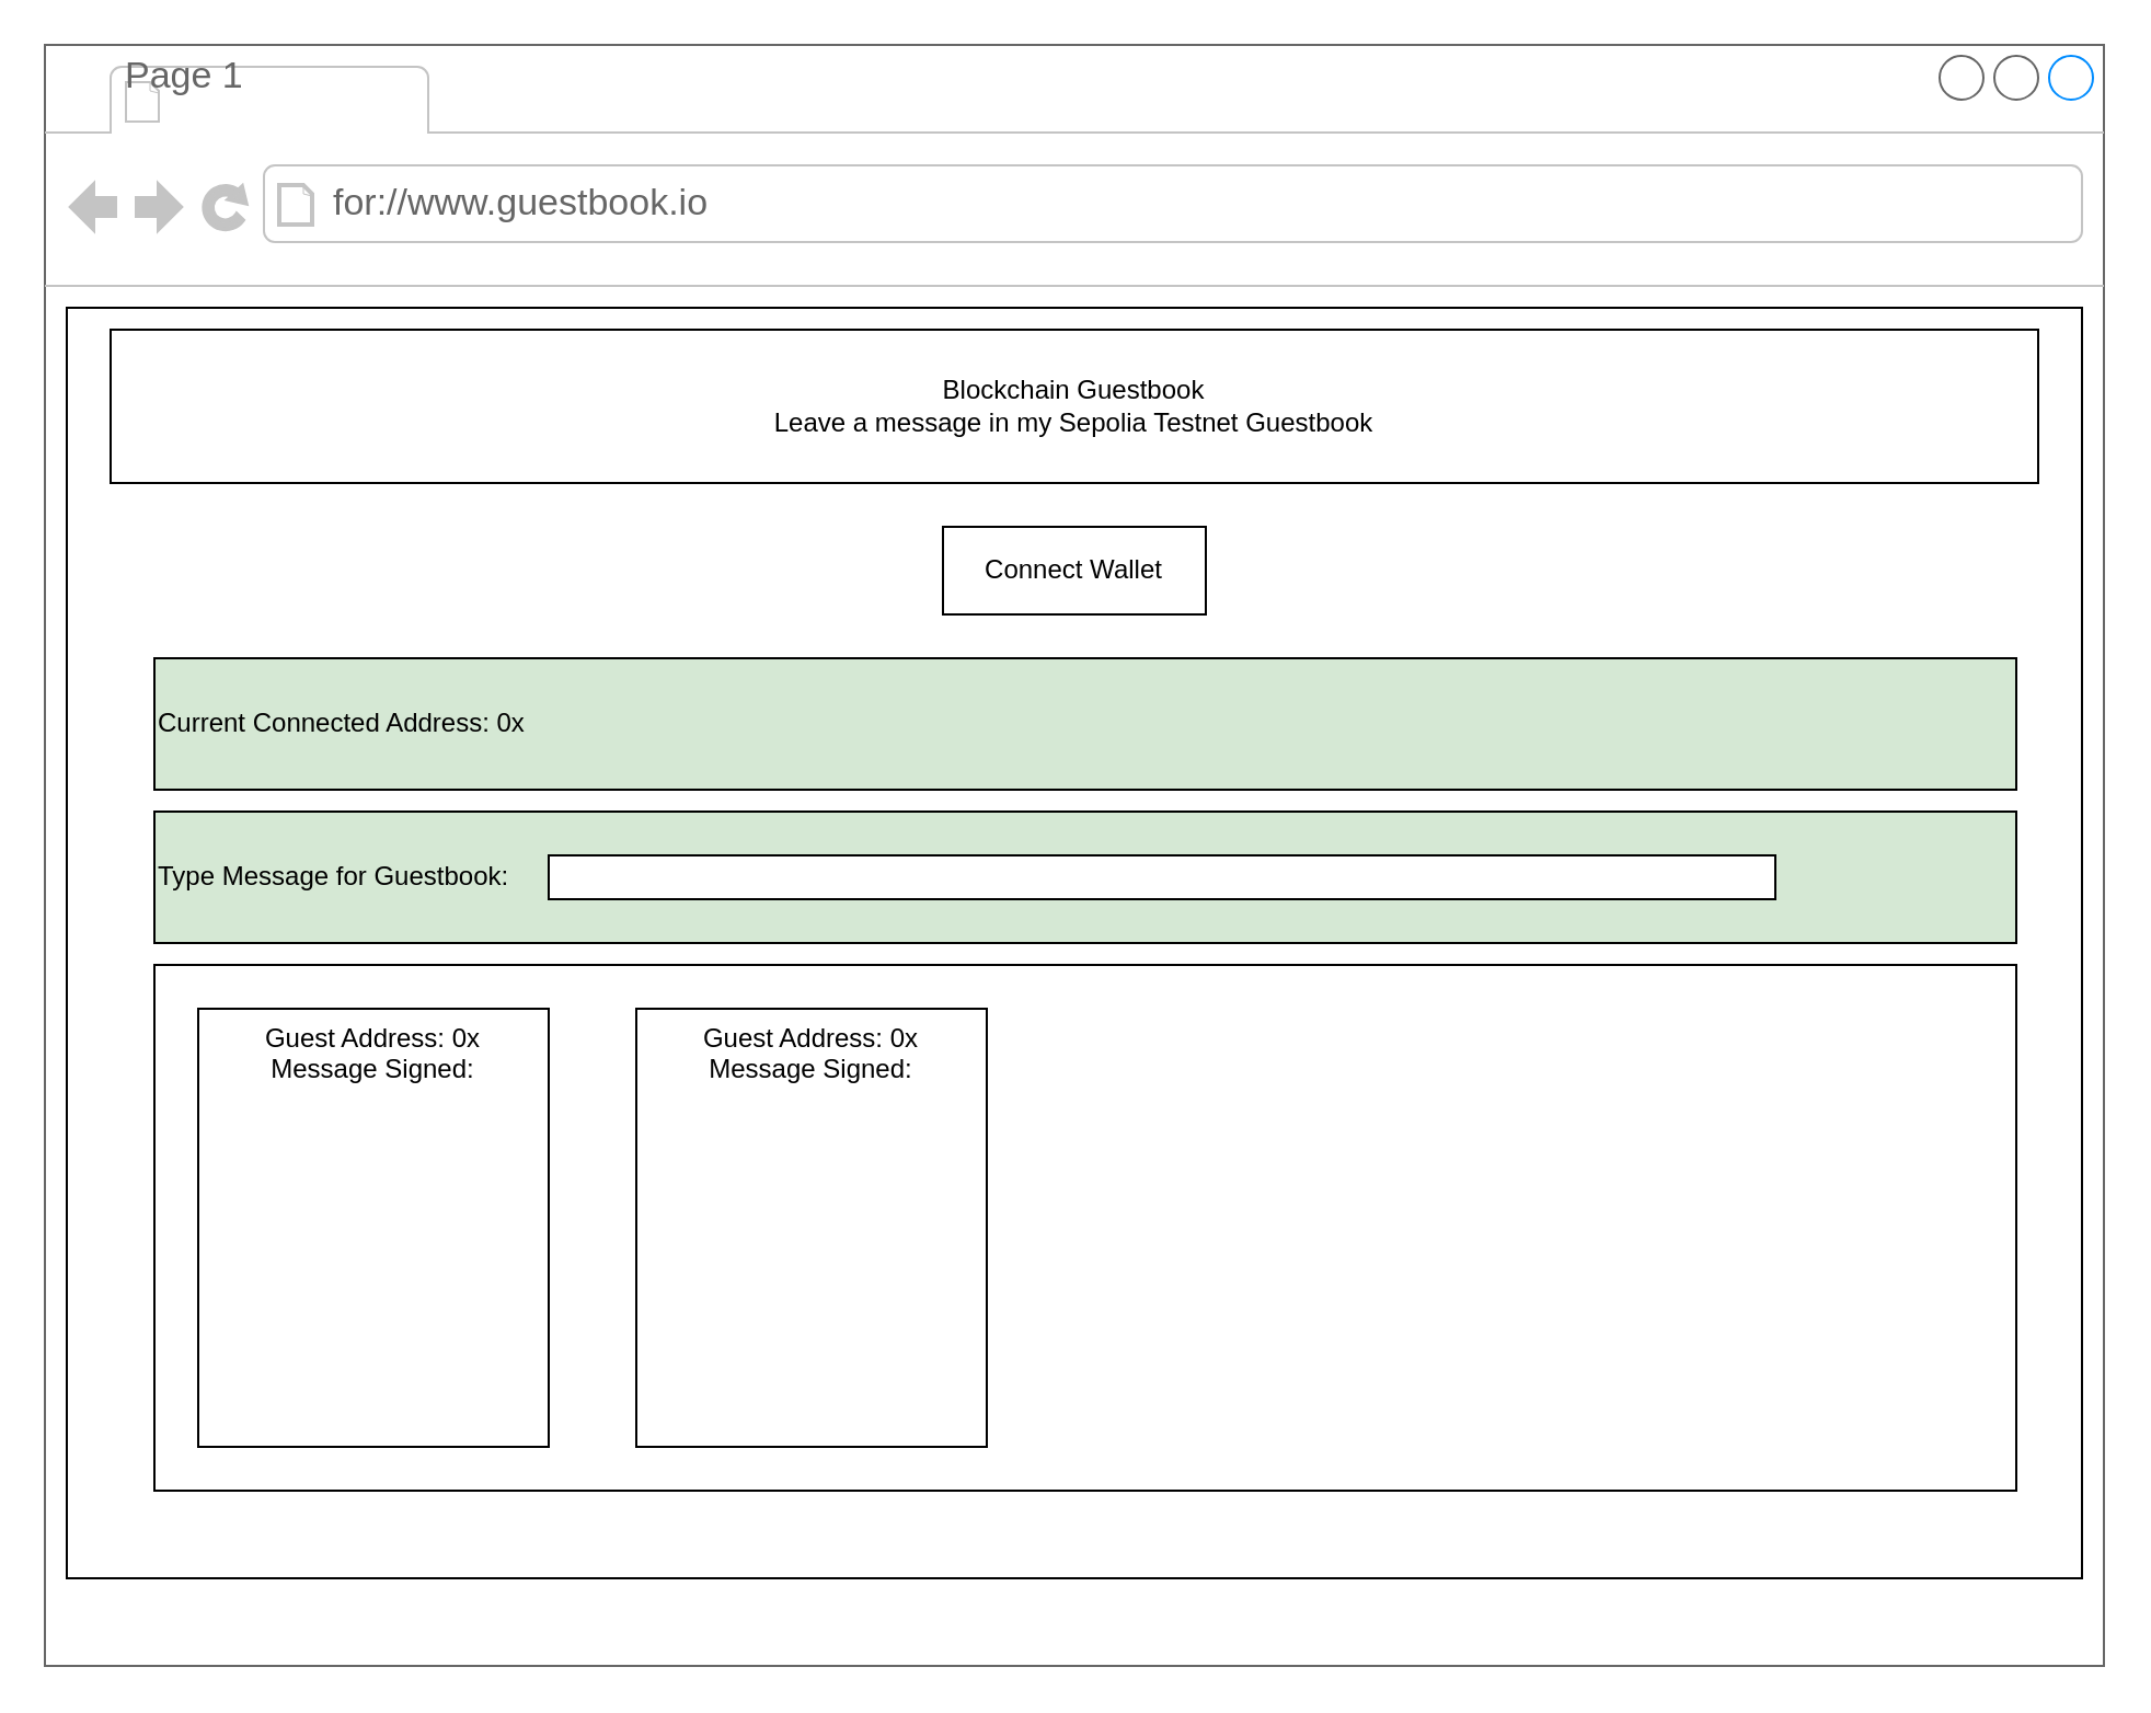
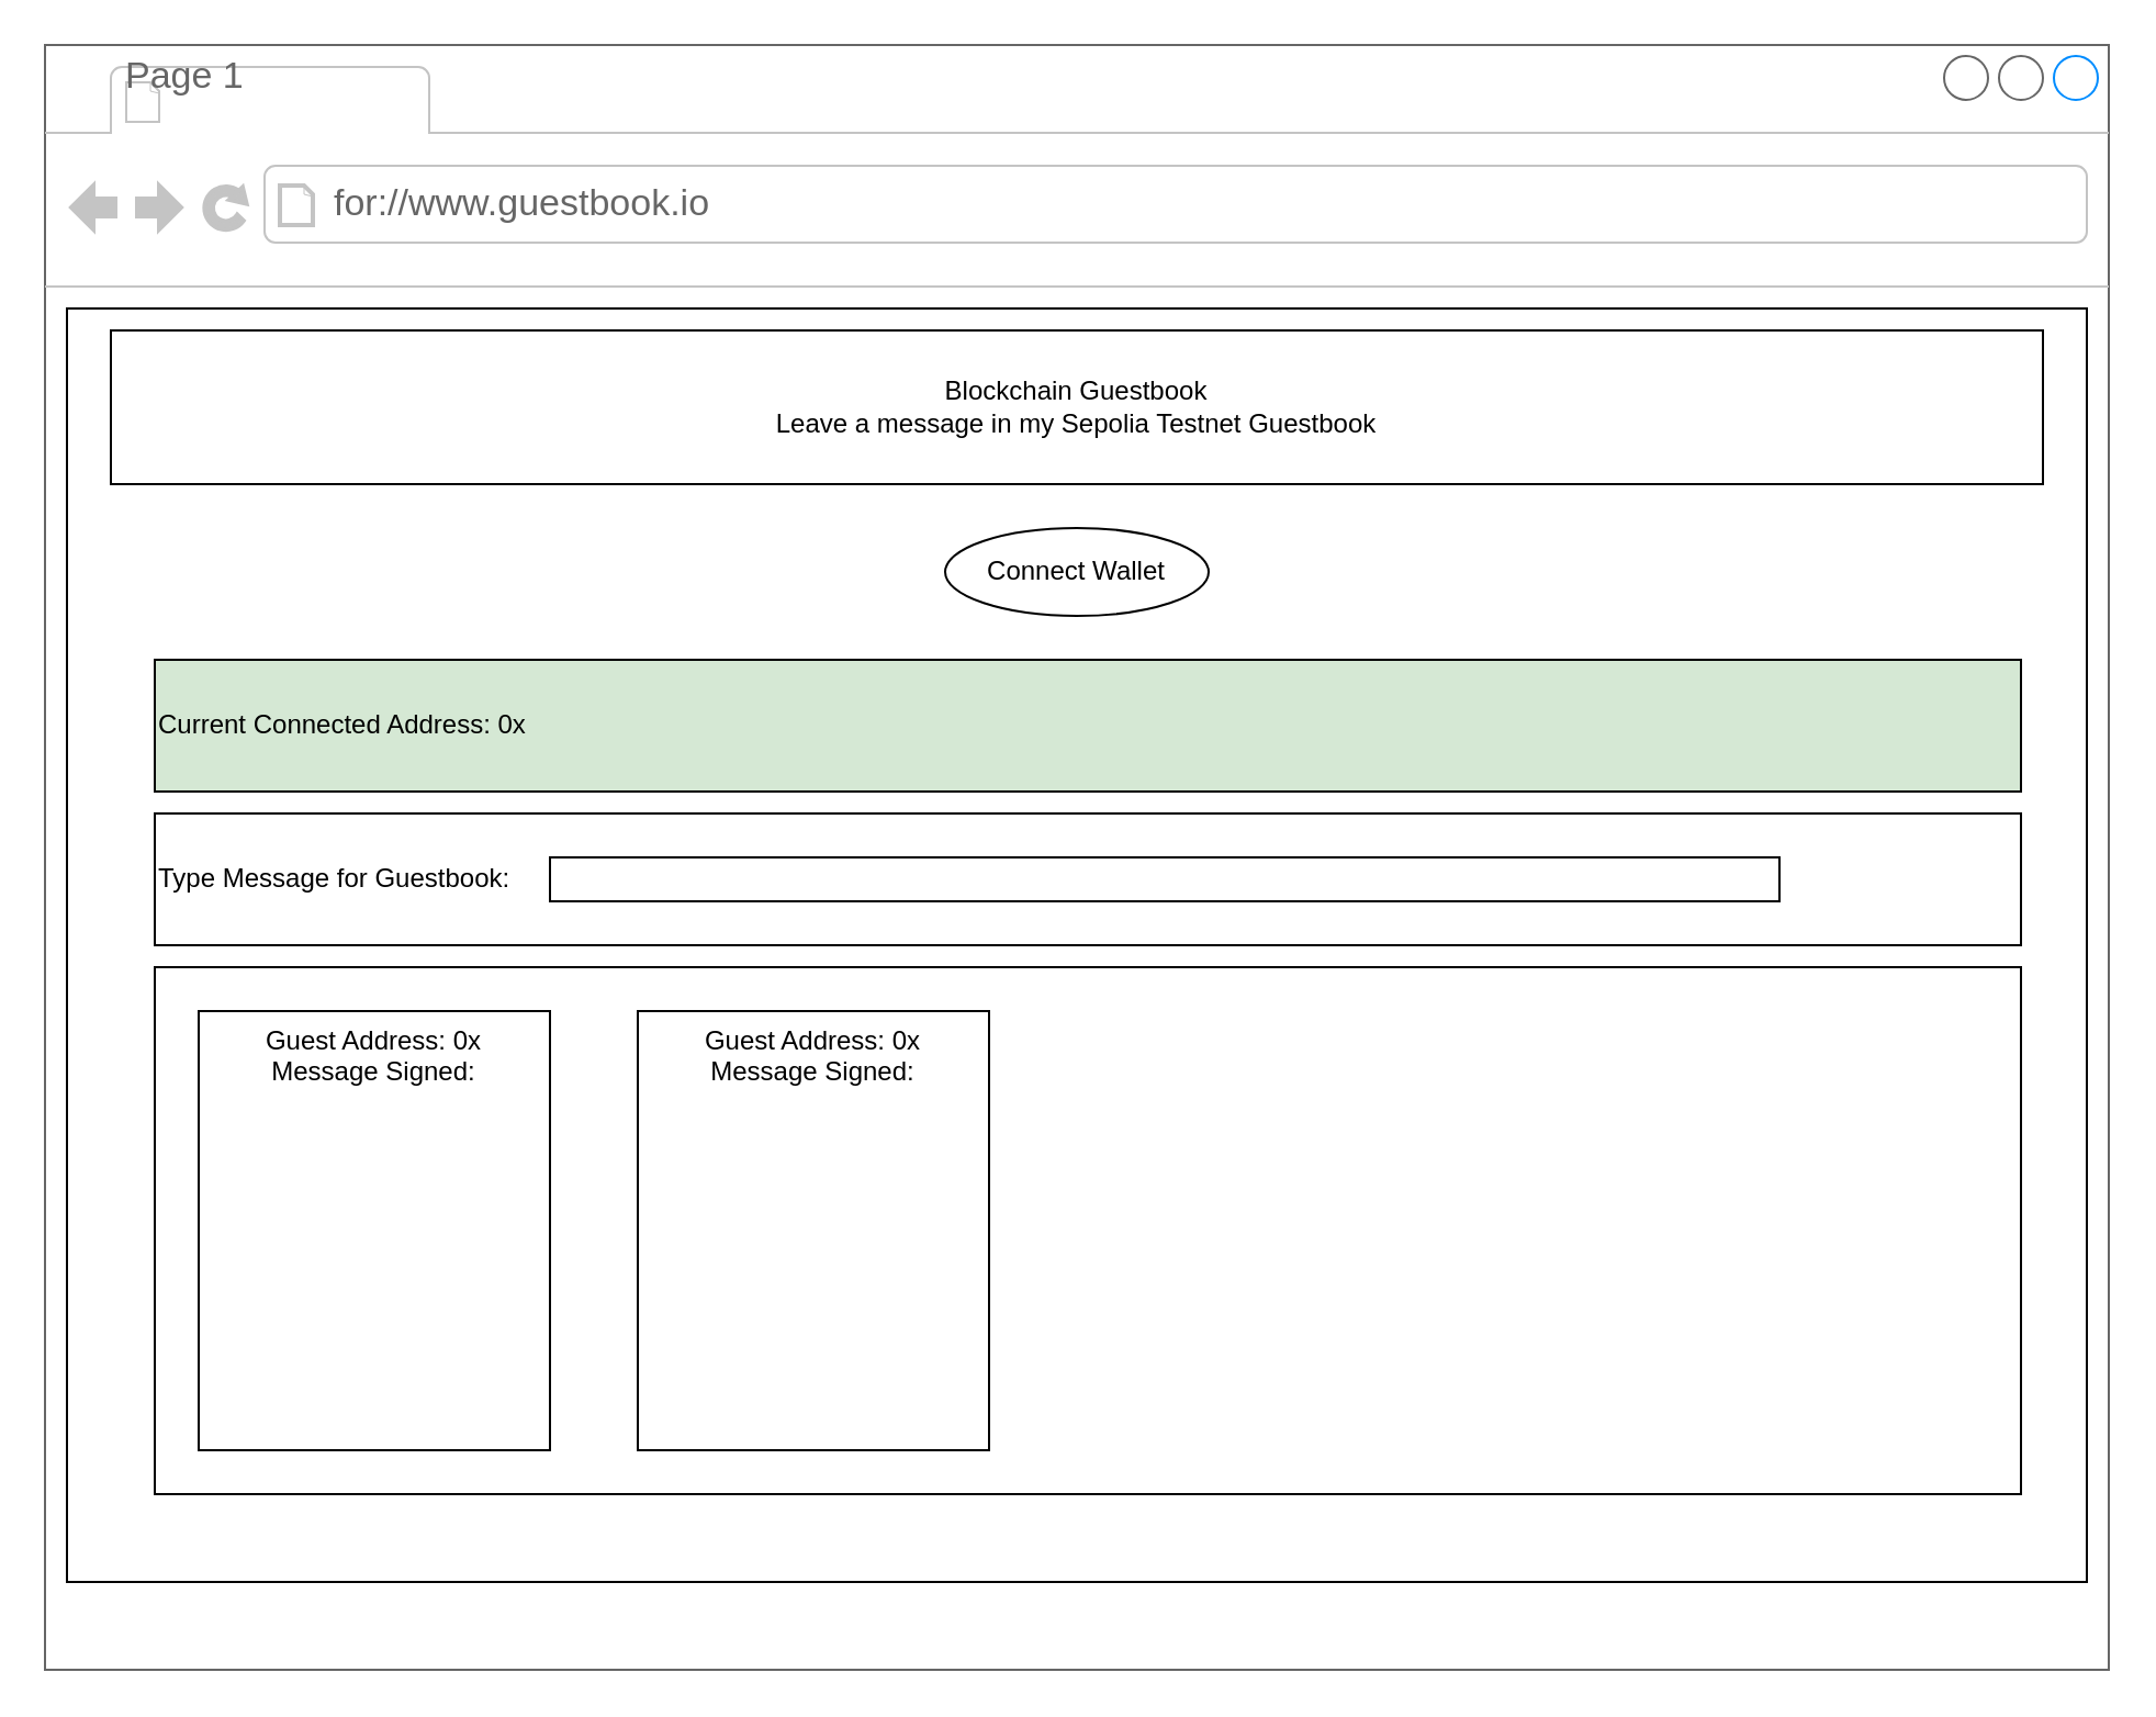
  <mxCell id="0" />
  <mxCell id="1" parent="0" />
  <mxCell id="2" value="" style="strokeWidth=1;shadow=0;dashed=0;align=center;html=1;shape=mxgraph.mockup.containers.browserWindow;rSize=0;strokeColor=#666666;strokeColor2=#008cff;strokeColor3=#c4c4c4;mainText=,;recursiveResize=0;" vertex="1" parent="1"><mxGeometry x="20" y="20" width="940" height="740" as="geometry" /></mxCell>
  <mxCell id="3" value="" style="whiteSpace=wrap;html=1;" vertex="1" parent="2"><mxGeometry x="10" y="120" width="920" height="580" as="geometry" /></mxCell>
  <mxCell id="4" value="Page 1" style="strokeWidth=1;shadow=0;dashed=0;align=center;html=1;shape=mxgraph.mockup.containers.anchor;fontSize=17;fontColor=#666666;align=left;" vertex="1" parent="2"><mxGeometry x="35" y="2" width="110" height="26" as="geometry" /></mxCell>
  <mxCell id="5" value="for://www.guestbook.io" style="strokeWidth=1;shadow=0;dashed=0;align=center;html=1;shape=mxgraph.mockup.containers.anchor;rSize=0;fontSize=17;fontColor=#666666;align=left;" vertex="1" parent="2"><mxGeometry x="130" y="60" width="250" height="26" as="geometry" /></mxCell>
  <mxCell id="6" value="Blockchain Guestbook&lt;br&gt;Leave a message in my Sepolia Testnet Guestbook" style="whiteSpace=wrap;html=1;" vertex="1" parent="2"><mxGeometry x="30" y="130" width="880" height="70" as="geometry" /></mxCell>
- <mxCell id="7" value="Connect Wallet" style="whiteSpace=wrap;html=1;" vertex="1" parent="2"><mxGeometry x="410" y="220" width="120" height="40" as="geometry" /></mxCell>
+ <mxCell id="7" value="Connect Wallet" style="ellipse;whiteSpace=wrap;html=1;" vertex="1" parent="2"><mxGeometry x="410" y="220" width="120" height="40" as="geometry" /></mxCell>
  <mxCell id="8" value="Current Connected Address: 0x" style="whiteSpace=wrap;html=1;align=left;fillColor=#d5e8d4;" vertex="1" parent="2"><mxGeometry x="50" y="280" width="850" height="60" as="geometry" /></mxCell>
- <mxCell id="9" value="Type Message for Guestbook:&amp;nbsp;" style="whiteSpace=wrap;html=1;align=left;fillColor=#d5e8d4;" vertex="1" parent="2"><mxGeometry x="50" y="350" width="850" height="60" as="geometry" /></mxCell>
+ <mxCell id="9" value="Type Message for Guestbook:&amp;nbsp;" style="whiteSpace=wrap;html=1;align=left;" vertex="1" parent="2"><mxGeometry x="50" y="350" width="850" height="60" as="geometry" /></mxCell>
  <mxCell id="10" value="" style="whiteSpace=wrap;html=1;" vertex="1" parent="2"><mxGeometry x="230" y="370" width="560" height="20" as="geometry" /></mxCell>
  <mxCell id="11" value="" style="whiteSpace=wrap;html=1;" vertex="1" parent="2"><mxGeometry x="50" y="420" width="850" height="240" as="geometry" /></mxCell>
  <mxCell id="12" value="Guest Address: 0x&lt;br&gt;Message Signed:" style="whiteSpace=wrap;html=1;verticalAlign=top;" vertex="1" parent="2"><mxGeometry x="70" y="440" width="160" height="200" as="geometry" /></mxCell>
  <mxCell id="13" value="Guest Address: 0x&lt;br&gt;Message Signed:" style="whiteSpace=wrap;html=1;verticalAlign=top;" vertex="1" parent="2"><mxGeometry x="270" y="440" width="160" height="200" as="geometry" /></mxCell>
